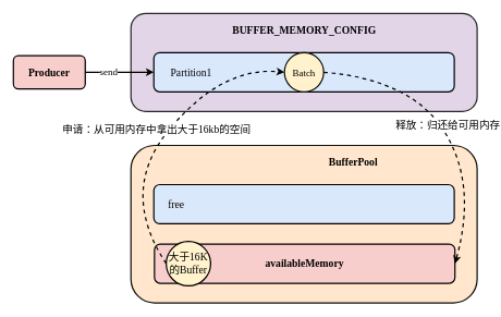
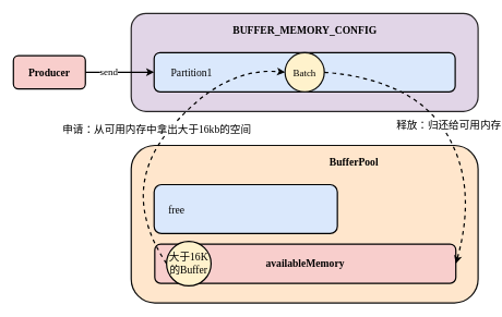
  <mxCell id="0" />
  <mxCell id="1" parent="0" />
  <mxCell id="2" value="" style="rounded=1;whiteSpace=wrap;html=1;fillColor=#ffe6cc;strokeColor=#0d0d0c;strokeWidth=2;" vertex="1" parent="1"><mxGeometry x="200" y="222" width="530" height="241" as="geometry" /></mxCell>
  <mxCell id="3" value="&lt;b&gt;&lt;font style=&quot;font-size: 16px;&quot; face=&quot;Times New Roman&quot;&gt;availableMemory&lt;/font&gt;&lt;/b&gt;" style="rounded=1;whiteSpace=wrap;html=1;fillColor=#f8cecc;strokeColor=#000000;strokeWidth=2;" vertex="1" parent="1"><mxGeometry x="236" y="373" width="460" height="60" as="geometry" /></mxCell>
  <mxCell id="4" value="" style="rounded=1;whiteSpace=wrap;html=1;fillColor=#e1d5e7;strokeColor=#272527;strokeWidth=2;" vertex="1" parent="1"><mxGeometry x="200" y="20" width="530" height="150" as="geometry" /></mxCell>
  <mxCell id="5" value="&lt;font face=&quot;Times New Roman&quot; style=&quot;font-size: 16px;&quot;&gt;&amp;nbsp; &amp;nbsp; &amp;nbsp; &lt;font style=&quot;font-size: 16px;&quot;&gt;Partition1&lt;/font&gt;&lt;/font&gt;" style="rounded=1;whiteSpace=wrap;html=1;fillColor=#dae8fc;strokeColor=#000000;align=left;strokeWidth=2;" vertex="1" parent="1"><mxGeometry x="235" y="80" width="460" height="60" as="geometry" /></mxCell>
  <mxCell id="6" value="&lt;font size=&quot;1&quot; style=&quot;&quot; face=&quot;Times New Roman&quot;&gt;&lt;b style=&quot;font-size: 16px;&quot;&gt;BUFFER_MEMORY_CONFIG&lt;/b&gt;&lt;/font&gt;" style="text;html=1;align=center;verticalAlign=middle;resizable=0;points=[];autosize=1;strokeColor=none;fillColor=none;" vertex="1" parent="1"><mxGeometry x="345" y="30" width="240" height="30" as="geometry" /></mxCell>
  <mxCell id="7" value="&lt;font face=&quot;Times New Roman&quot; style=&quot;font-size: 15px;&quot;&gt;Batch&lt;/font&gt;" style="ellipse;whiteSpace=wrap;html=1;aspect=fixed;fillColor=#fff2cc;strokeColor=#0d0d0c;strokeWidth=2;" vertex="1" parent="1"><mxGeometry x="435" y="80" width="60" height="60" as="geometry" /></mxCell>
- <mxCell id="8" value="&lt;font face=&quot;Times New Roman&quot; style=&quot;font-size: 16px;&quot;&gt;&amp;nbsp; &amp;nbsp; &amp;nbsp;free&lt;/font&gt;" style="rounded=1;whiteSpace=wrap;html=1;align=left;fillColor=#dae8fc;strokeColor=#000000;strokeWidth=2;" vertex="1" parent="1"><mxGeometry x="235" y="282" width="460" height="60" as="geometry" /></mxCell>
+ <mxCell id="8" value="&lt;font face=&quot;Times New Roman&quot; style=&quot;font-size: 16px;&quot;&gt;&amp;nbsp; &amp;nbsp; &amp;nbsp;free&lt;/font&gt;" style="rounded=1;whiteSpace=wrap;html=1;align=left;fillColor=#dae8fc;strokeColor=#000000;strokeWidth=2;" vertex="1" parent="1"><mxGeometry x="235" y="282" width="280" height="75" as="geometry" /></mxCell>
  <mxCell id="9" value="&lt;b&gt;&lt;font style=&quot;font-size: 16px;&quot; face=&quot;Times New Roman&quot;&gt;BufferPool&lt;/font&gt;&lt;/b&gt;" style="text;html=1;align=center;verticalAlign=middle;resizable=0;points=[];autosize=1;strokeColor=none;fillColor=none;" vertex="1" parent="1"><mxGeometry x="490" y="232" width="100" height="30" as="geometry" /></mxCell>
  <mxCell id="10" value="&lt;font face=&quot;Times New Roman&quot; style=&quot;font-size: 16px;&quot;&gt;大于16K的Buffer&lt;/font&gt;" style="ellipse;whiteSpace=wrap;html=1;aspect=fixed;fillColor=#fff2cc;strokeColor=#000000;strokeWidth=2;" vertex="1" parent="1"><mxGeometry x="254" y="369" width="68" height="68" as="geometry" /></mxCell>
  <mxCell id="11" value="&lt;font face=&quot;Times New Roman&quot; style=&quot;font-size: 16px;&quot;&gt;&lt;b&gt;Producer&lt;/b&gt;&lt;/font&gt;" style="rounded=1;whiteSpace=wrap;html=1;fillColor=#f8cecc;strokeColor=#000000;strokeWidth=2;" vertex="1" parent="1"><mxGeometry x="20" y="84.5" width="110" height="51" as="geometry" /></mxCell>
  <mxCell id="12" value="" style="endArrow=classic;html=1;rounded=0;exitX=1;exitY=0.5;exitDx=0;exitDy=0;entryX=0;entryY=0.5;entryDx=0;entryDy=0;strokeWidth=2;" edge="1" parent="1" source="11" target="5"><mxGeometry width="50" height="50" relative="1" as="geometry"><mxPoint x="240" y="241" as="sourcePoint" /><mxPoint x="290" y="191" as="targetPoint" /></mxGeometry></mxCell>
  <mxCell id="13" value="&lt;font face=&quot;Times New Roman&quot; style=&quot;font-size: 15px;&quot;&gt;send&lt;/font&gt;" style="edgeLabel;html=1;align=center;verticalAlign=middle;resizable=0;points=[];" vertex="1" connectable="0" parent="12"><mxGeometry x="-0.293" y="-3" relative="1" as="geometry"><mxPoint x="-2" y="-5" as="offset" /></mxGeometry></mxCell>
  <mxCell id="14" value="" style="curved=1;endArrow=classic;html=1;rounded=0;exitX=0;exitY=0.5;exitDx=0;exitDy=0;entryX=0;entryY=0.5;entryDx=0;entryDy=0;dashed=1;strokeWidth=2;" edge="1" parent="1" source="10" target="7"><mxGeometry width="50" height="50" relative="1" as="geometry"><mxPoint x="380" y="301" as="sourcePoint" /><mxPoint x="430" y="251" as="targetPoint" /><Array as="points"><mxPoint x="180" y="291" /><mxPoint x="340" y="101" /></Array></mxGeometry></mxCell>
  <mxCell id="15" value="&lt;font face=&quot;Times New Roman&quot; style=&quot;font-size: 16px;&quot;&gt;申请：从可用内存中拿出大于16kb的空间&lt;/font&gt;" style="edgeLabel;html=1;align=center;verticalAlign=middle;resizable=0;points=[];" vertex="1" connectable="0" parent="14"><mxGeometry x="-0.008" relative="1" as="geometry"><mxPoint x="-8" y="-16" as="offset" /></mxGeometry></mxCell>
  <mxCell id="16" value="" style="curved=1;endArrow=classic;html=1;rounded=0;exitX=1;exitY=0.5;exitDx=0;exitDy=0;entryX=1;entryY=0.5;entryDx=0;entryDy=0;dashed=1;strokeWidth=2;" edge="1" parent="1" source="7" target="3"><mxGeometry width="50" height="50" relative="1" as="geometry"><mxPoint x="780" y="261" as="sourcePoint" /><mxPoint x="830" y="191" as="targetPoint" /><Array as="points"><mxPoint x="630" y="121" /><mxPoint x="730" y="281" /></Array></mxGeometry></mxCell>
  <mxCell id="17" value="&lt;font face=&quot;Times New Roman&quot; style=&quot;font-size: 16px;&quot;&gt;释放：归还给可用内存&lt;/font&gt;" style="edgeLabel;html=1;align=center;verticalAlign=middle;resizable=0;points=[];" vertex="1" connectable="0" parent="16"><mxGeometry x="0.165" y="-2" relative="1" as="geometry"><mxPoint x="-11" y="-41" as="offset" /></mxGeometry></mxCell>
